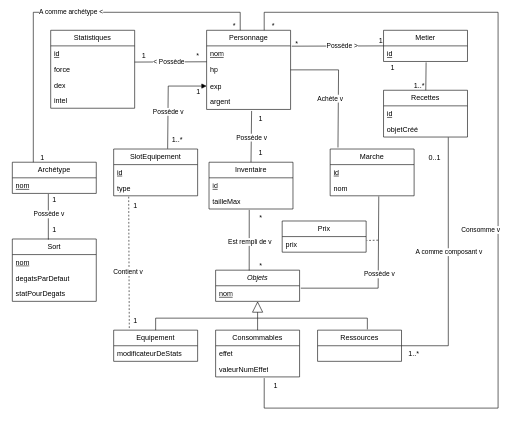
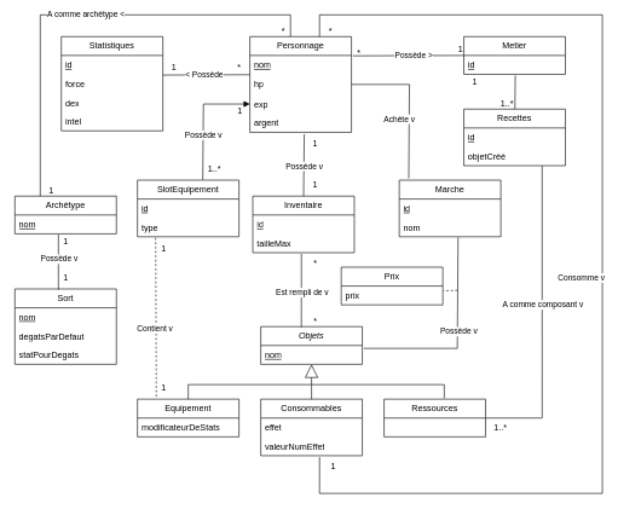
  <mxCell id="0" />
  <mxCell id="1" parent="0" />
  <mxCell id="2" value="Personnage" style="swimlane;fontStyle=0;childLayout=stackLayout;horizontal=1;startSize=26;fillColor=none;horizontalStack=0;resizeParent=1;resizeParentMax=0;resizeLast=0;collapsible=1;marginBottom=0;whiteSpace=wrap;html=1;" vertex="1" parent="1"><mxGeometry x="344" y="50" width="140" height="132" as="geometry" /></mxCell>
  <mxCell id="3" value="&lt;u&gt;nom&lt;/u&gt;" style="text;strokeColor=none;fillColor=none;align=left;verticalAlign=top;spacingLeft=4;spacingRight=4;overflow=hidden;rotatable=0;points=[[0,0.5],[1,0.5]];portConstraint=eastwest;whiteSpace=wrap;html=1;" vertex="1" parent="2"><mxGeometry y="26" width="140" height="26" as="geometry" /></mxCell>
  <mxCell id="4" value="hp" style="text;strokeColor=none;fillColor=none;align=left;verticalAlign=top;spacingLeft=4;spacingRight=4;overflow=hidden;rotatable=0;points=[[0,0.5],[1,0.5]];portConstraint=eastwest;whiteSpace=wrap;html=1;" vertex="1" parent="2"><mxGeometry y="52" width="140" height="28" as="geometry" /></mxCell>
  <mxCell id="5" value="exp" style="text;strokeColor=none;fillColor=none;align=left;verticalAlign=top;spacingLeft=4;spacingRight=4;overflow=hidden;rotatable=0;points=[[0,0.5],[1,0.5]];portConstraint=eastwest;whiteSpace=wrap;html=1;" vertex="1" parent="2"><mxGeometry y="80" width="140" height="26" as="geometry" /></mxCell>
  <mxCell id="6" value="argent" style="text;strokeColor=none;fillColor=none;align=left;verticalAlign=top;spacingLeft=4;spacingRight=4;overflow=hidden;rotatable=0;points=[[0,0.5],[1,0.5]];portConstraint=eastwest;whiteSpace=wrap;html=1;" vertex="1" parent="2"><mxGeometry y="106" width="140" height="26" as="geometry" /></mxCell>
  <mxCell id="7" value="Statistiques" style="swimlane;fontStyle=0;childLayout=stackLayout;horizontal=1;startSize=26;fillColor=none;horizontalStack=0;resizeParent=1;resizeParentMax=0;resizeLast=0;collapsible=1;marginBottom=0;whiteSpace=wrap;html=1;" vertex="1" parent="1"><mxGeometry x="84" y="50" width="140" height="130" as="geometry" /></mxCell>
  <mxCell id="8" value="&lt;u&gt;id&lt;/u&gt;" style="text;strokeColor=none;fillColor=none;align=left;verticalAlign=top;spacingLeft=4;spacingRight=4;overflow=hidden;rotatable=0;points=[[0,0.5],[1,0.5]];portConstraint=eastwest;whiteSpace=wrap;html=1;" vertex="1" parent="7"><mxGeometry y="26" width="140" height="26" as="geometry" /></mxCell>
  <mxCell id="9" value="force" style="text;strokeColor=none;fillColor=none;align=left;verticalAlign=top;spacingLeft=4;spacingRight=4;overflow=hidden;rotatable=0;points=[[0,0.5],[1,0.5]];portConstraint=eastwest;whiteSpace=wrap;html=1;" vertex="1" parent="7"><mxGeometry y="52" width="140" height="26" as="geometry" /></mxCell>
  <mxCell id="10" value="dex" style="text;strokeColor=none;fillColor=none;align=left;verticalAlign=top;spacingLeft=4;spacingRight=4;overflow=hidden;rotatable=0;points=[[0,0.5],[1,0.5]];portConstraint=eastwest;whiteSpace=wrap;html=1;" vertex="1" parent="7"><mxGeometry y="78" width="140" height="26" as="geometry" /></mxCell>
  <mxCell id="11" value="intel" style="text;strokeColor=none;fillColor=none;align=left;verticalAlign=top;spacingLeft=4;spacingRight=4;overflow=hidden;rotatable=0;points=[[0,0.5],[1,0.5]];portConstraint=eastwest;whiteSpace=wrap;html=1;" vertex="1" parent="7"><mxGeometry y="104" width="140" height="26" as="geometry" /></mxCell>
  <mxCell id="12" value="" style="endArrow=none;html=1;rounded=0;" edge="1" parent="1"><mxGeometry relative="1" as="geometry"><mxPoint x="224" y="103" as="sourcePoint" /><mxPoint x="344" y="102.5" as="targetPoint" /></mxGeometry></mxCell>
  <mxCell id="13" value="&amp;lt; Possède" style="edgeLabel;html=1;align=center;verticalAlign=middle;resizable=0;points=[];" connectable="0" vertex="1" parent="12"><mxGeometry x="-0.05" relative="1" as="geometry"><mxPoint as="offset" /></mxGeometry></mxCell>
  <mxCell id="14" value="1" style="text;html=1;align=center;verticalAlign=middle;resizable=0;points=[];autosize=1;strokeColor=none;fillColor=none;" vertex="1" parent="1"><mxGeometry x="224" y="78" width="30" height="30" as="geometry" /></mxCell>
  <mxCell id="15" value="*" style="text;html=1;align=center;verticalAlign=middle;resizable=0;points=[];autosize=1;strokeColor=none;fillColor=none;" vertex="1" parent="1"><mxGeometry x="314" y="78" width="30" height="30" as="geometry" /></mxCell>
  <mxCell id="16" value="Metier" style="swimlane;fontStyle=0;childLayout=stackLayout;horizontal=1;startSize=26;fillColor=none;horizontalStack=0;resizeParent=1;resizeParentMax=0;resizeLast=0;collapsible=1;marginBottom=0;whiteSpace=wrap;html=1;" vertex="1" parent="1"><mxGeometry x="639" y="50" width="140" height="52" as="geometry" /></mxCell>
  <mxCell id="17" value="&lt;u&gt;id&lt;/u&gt;" style="text;strokeColor=none;fillColor=none;align=left;verticalAlign=top;spacingLeft=4;spacingRight=4;overflow=hidden;rotatable=0;points=[[0,0.5],[1,0.5]];portConstraint=eastwest;whiteSpace=wrap;html=1;" vertex="1" parent="16"><mxGeometry y="26" width="140" height="26" as="geometry" /></mxCell>
  <mxCell id="18" value="" style="endArrow=none;html=1;rounded=0;entryX=0;entryY=0.5;entryDx=0;entryDy=0;exitX=1.014;exitY=0.019;exitDx=0;exitDy=0;exitPerimeter=0;" edge="1" parent="1" source="3" target="16"><mxGeometry relative="1" as="geometry"><mxPoint x="334" y="330" as="sourcePoint" /><mxPoint x="494" y="330" as="targetPoint" /><Array as="points" /></mxGeometry></mxCell>
  <mxCell id="19" value="1" style="resizable=0;html=1;whiteSpace=wrap;align=right;verticalAlign=bottom;" connectable="0" vertex="1" parent="18"><mxGeometry x="1" relative="1" as="geometry" /></mxCell>
  <mxCell id="20" value="Possède &amp;gt;" style="edgeLabel;html=1;align=center;verticalAlign=middle;resizable=0;points=[];" connectable="0" vertex="1" parent="18"><mxGeometry x="0.093" y="1" relative="1" as="geometry"><mxPoint as="offset" /></mxGeometry></mxCell>
  <mxCell id="21" value="*" style="text;html=1;align=center;verticalAlign=middle;resizable=0;points=[];autosize=1;strokeColor=none;fillColor=none;" vertex="1" parent="1"><mxGeometry x="479" y="58" width="30" height="30" as="geometry" /></mxCell>
  <mxCell id="22" value="Recettes" style="swimlane;fontStyle=0;childLayout=stackLayout;horizontal=1;startSize=26;fillColor=none;horizontalStack=0;resizeParent=1;resizeParentMax=0;resizeLast=0;collapsible=1;marginBottom=0;whiteSpace=wrap;html=1;" vertex="1" parent="1"><mxGeometry x="639" y="150" width="140" height="78" as="geometry" /></mxCell>
  <mxCell id="23" value="&lt;u&gt;id&lt;/u&gt;" style="text;strokeColor=none;fillColor=none;align=left;verticalAlign=top;spacingLeft=4;spacingRight=4;overflow=hidden;rotatable=0;points=[[0,0.5],[1,0.5]];portConstraint=eastwest;whiteSpace=wrap;html=1;" vertex="1" parent="22"><mxGeometry y="26" width="140" height="26" as="geometry" /></mxCell>
  <mxCell id="24" value="objetCréé" style="text;strokeColor=none;fillColor=none;align=left;verticalAlign=top;spacingLeft=4;spacingRight=4;overflow=hidden;rotatable=0;points=[[0,0.5],[1,0.5]];portConstraint=eastwest;whiteSpace=wrap;html=1;" vertex="1" parent="22"><mxGeometry y="52" width="140" height="26" as="geometry" /></mxCell>
  <mxCell id="25" value="" style="endArrow=none;html=1;rounded=0;exitX=0.507;exitY=1.058;exitDx=0;exitDy=0;exitPerimeter=0;" edge="1" parent="1" source="17" target="22"><mxGeometry relative="1" as="geometry"><mxPoint x="334" y="330" as="sourcePoint" /><mxPoint x="494" y="330" as="targetPoint" /></mxGeometry></mxCell>
  <mxCell id="26" value="1..*" style="resizable=0;html=1;whiteSpace=wrap;align=right;verticalAlign=bottom;" connectable="0" vertex="1" parent="25"><mxGeometry x="1" relative="1" as="geometry" /></mxCell>
  <mxCell id="27" value="1" style="text;html=1;align=center;verticalAlign=middle;resizable=0;points=[];autosize=1;strokeColor=none;fillColor=none;" vertex="1" parent="1"><mxGeometry x="639" y="98" width="30" height="30" as="geometry" /></mxCell>
  <mxCell id="28" value="&lt;i&gt;Objets&lt;/i&gt;" style="swimlane;fontStyle=0;childLayout=stackLayout;horizontal=1;startSize=26;fillColor=none;horizontalStack=0;resizeParent=1;resizeParentMax=0;resizeLast=0;collapsible=1;marginBottom=0;whiteSpace=wrap;html=1;" vertex="1" parent="1"><mxGeometry x="359" y="450" width="140" height="52" as="geometry" /></mxCell>
  <mxCell id="29" value="&lt;u&gt;nom&lt;/u&gt;" style="text;strokeColor=none;fillColor=none;align=left;verticalAlign=top;spacingLeft=4;spacingRight=4;overflow=hidden;rotatable=0;points=[[0,0.5],[1,0.5]];portConstraint=eastwest;whiteSpace=wrap;html=1;" vertex="1" parent="28"><mxGeometry y="26" width="140" height="26" as="geometry" /></mxCell>
  <mxCell id="30" value="Ressources" style="swimlane;fontStyle=0;childLayout=stackLayout;horizontal=1;startSize=26;fillColor=none;horizontalStack=0;resizeParent=1;resizeParentMax=0;resizeLast=0;collapsible=1;marginBottom=0;whiteSpace=wrap;html=1;" vertex="1" parent="1"><mxGeometry x="529" y="550" width="140" height="52" as="geometry" /></mxCell>
  <mxCell id="31" value="Consommables" style="swimlane;fontStyle=0;childLayout=stackLayout;horizontal=1;startSize=26;fillColor=none;horizontalStack=0;resizeParent=1;resizeParentMax=0;resizeLast=0;collapsible=1;marginBottom=0;whiteSpace=wrap;html=1;" vertex="1" parent="1"><mxGeometry x="359" y="550" width="140" height="78" as="geometry" /></mxCell>
  <mxCell id="32" value="effet" style="text;strokeColor=none;fillColor=none;align=left;verticalAlign=top;spacingLeft=4;spacingRight=4;overflow=hidden;rotatable=0;points=[[0,0.5],[1,0.5]];portConstraint=eastwest;whiteSpace=wrap;html=1;" vertex="1" parent="31"><mxGeometry y="26" width="140" height="26" as="geometry" /></mxCell>
  <mxCell id="33" value="valeurNumEffet" style="text;strokeColor=none;fillColor=none;align=left;verticalAlign=top;spacingLeft=4;spacingRight=4;overflow=hidden;rotatable=0;points=[[0,0.5],[1,0.5]];portConstraint=eastwest;whiteSpace=wrap;html=1;" vertex="1" parent="31"><mxGeometry y="52" width="140" height="26" as="geometry" /></mxCell>
  <mxCell id="34" value="Equipement" style="swimlane;fontStyle=0;childLayout=stackLayout;horizontal=1;startSize=26;fillColor=none;horizontalStack=0;resizeParent=1;resizeParentMax=0;resizeLast=0;collapsible=1;marginBottom=0;whiteSpace=wrap;html=1;" vertex="1" parent="1"><mxGeometry x="189" y="550" width="140" height="52" as="geometry" /></mxCell>
  <mxCell id="35" value="modificateurDeStats" style="text;strokeColor=none;fillColor=none;align=left;verticalAlign=top;spacingLeft=4;spacingRight=4;overflow=hidden;rotatable=0;points=[[0,0.5],[1,0.5]];portConstraint=eastwest;whiteSpace=wrap;html=1;" vertex="1" parent="34"><mxGeometry y="26" width="140" height="26" as="geometry" /></mxCell>
  <mxCell id="36" value="" style="endArrow=block;endSize=16;endFill=0;html=1;rounded=0;entryX=0.5;entryY=1;entryDx=0;entryDy=0;exitX=0.5;exitY=0;exitDx=0;exitDy=0;" edge="1" parent="1" source="34" target="28"><mxGeometry width="160" relative="1" as="geometry"><mxPoint x="249" y="530" as="sourcePoint" /><mxPoint x="429" y="430" as="targetPoint" /><Array as="points"><mxPoint x="259" y="530" /><mxPoint x="429" y="530" /></Array></mxGeometry></mxCell>
  <mxCell id="37" value="" style="endArrow=none;html=1;rounded=0;entryX=0.5;entryY=0;entryDx=0;entryDy=0;" edge="1" parent="1" target="31"><mxGeometry relative="1" as="geometry"><mxPoint x="429" y="530" as="sourcePoint" /><mxPoint x="429" y="430" as="targetPoint" /></mxGeometry></mxCell>
  <mxCell id="38" value="" style="resizable=0;html=1;whiteSpace=wrap;align=right;verticalAlign=bottom;" connectable="0" vertex="1" parent="37"><mxGeometry x="1" relative="1" as="geometry" /></mxCell>
  <mxCell id="39" value="" style="endArrow=none;html=1;rounded=0;entryX=0.593;entryY=-0.024;entryDx=0;entryDy=0;entryPerimeter=0;" edge="1" parent="1" target="30"><mxGeometry relative="1" as="geometry"><mxPoint x="429" y="530" as="sourcePoint" /><mxPoint x="429" y="430" as="targetPoint" /><Array as="points"><mxPoint x="612" y="530" /></Array></mxGeometry></mxCell>
  <mxCell id="40" value="" style="endArrow=none;html=1;rounded=0;exitX=0.771;exitY=1.019;exitDx=0;exitDy=0;exitPerimeter=0;entryX=1;entryY=0.5;entryDx=0;entryDy=0;" edge="1" parent="1" source="24" target="30"><mxGeometry relative="1" as="geometry"><mxPoint x="334" y="330" as="sourcePoint" /><mxPoint x="704" y="610" as="targetPoint" /><Array as="points"><mxPoint x="747" y="576" /></Array></mxGeometry></mxCell>
  <mxCell id="41" value="A comme composant v" style="edgeLabel;html=1;align=center;verticalAlign=middle;resizable=0;points=[];" connectable="0" vertex="1" parent="40"><mxGeometry x="-0.103" y="3" relative="1" as="geometry"><mxPoint x="-2" as="offset" /></mxGeometry></mxCell>
- <mxCell id="42" value="0..1" style="text;html=1;align=center;verticalAlign=middle;resizable=0;points=[];autosize=1;strokeColor=none;fillColor=none;" vertex="1" parent="1"><mxGeometry x="704" y="248" width="40" height="30" as="geometry" /></mxCell>
  <mxCell id="43" value="1..*" style="text;html=1;align=center;verticalAlign=middle;resizable=0;points=[];autosize=1;strokeColor=none;fillColor=none;" vertex="1" parent="1"><mxGeometry x="669" y="574" width="40" height="30" as="geometry" /></mxCell>
  <mxCell id="44" value="Inventaire" style="swimlane;fontStyle=0;childLayout=stackLayout;horizontal=1;startSize=26;fillColor=none;horizontalStack=0;resizeParent=1;resizeParentMax=0;resizeLast=0;collapsible=1;marginBottom=0;whiteSpace=wrap;html=1;" vertex="1" parent="1"><mxGeometry x="348" y="270" width="140" height="78" as="geometry" /></mxCell>
  <mxCell id="45" value="&lt;u&gt;id&lt;/u&gt;" style="text;strokeColor=none;fillColor=none;align=left;verticalAlign=top;spacingLeft=4;spacingRight=4;overflow=hidden;rotatable=0;points=[[0,0.5],[1,0.5]];portConstraint=eastwest;whiteSpace=wrap;html=1;" vertex="1" parent="44"><mxGeometry y="26" width="140" height="26" as="geometry" /></mxCell>
  <mxCell id="46" value="tailleMax" style="text;strokeColor=none;fillColor=none;align=left;verticalAlign=top;spacingLeft=4;spacingRight=4;overflow=hidden;rotatable=0;points=[[0,0.5],[1,0.5]];portConstraint=eastwest;whiteSpace=wrap;html=1;" vertex="1" parent="44"><mxGeometry y="52" width="140" height="26" as="geometry" /></mxCell>
  <mxCell id="47" value="" style="endArrow=none;html=1;rounded=0;entryX=0.5;entryY=0;entryDx=0;entryDy=0;exitX=0;exitY=0.083;exitDx=0;exitDy=0;exitPerimeter=0;" edge="1" parent="1" source="50" target="44"><mxGeometry relative="1" as="geometry"><mxPoint x="418" y="160" as="sourcePoint" /><mxPoint x="494" y="330" as="targetPoint" /></mxGeometry></mxCell>
  <mxCell id="48" value="Possède v" style="edgeLabel;html=1;align=center;verticalAlign=middle;resizable=0;points=[];" connectable="0" vertex="1" parent="47"><mxGeometry x="0.034" y="1" relative="1" as="geometry"><mxPoint x="-1" as="offset" /></mxGeometry></mxCell>
  <mxCell id="49" value="1" style="text;html=1;align=center;verticalAlign=middle;resizable=0;points=[];autosize=1;strokeColor=none;fillColor=none;" vertex="1" parent="1"><mxGeometry x="419" y="240" width="30" height="30" as="geometry" /></mxCell>
  <mxCell id="50" value="1" style="text;html=1;align=center;verticalAlign=middle;resizable=0;points=[];autosize=1;strokeColor=none;fillColor=none;" vertex="1" parent="1"><mxGeometry x="419" y="182" width="30" height="30" as="geometry" /></mxCell>
  <mxCell id="51" value="" style="endArrow=none;html=1;rounded=0;exitX=0.479;exitY=1.058;exitDx=0;exitDy=0;exitPerimeter=0;entryX=0.4;entryY=0.01;entryDx=0;entryDy=0;entryPerimeter=0;" edge="1" parent="1" source="46" target="28"><mxGeometry relative="1" as="geometry"><mxPoint x="414" y="340" as="sourcePoint" /><mxPoint x="494" y="330" as="targetPoint" /></mxGeometry></mxCell>
  <mxCell id="52" value="Est rempli de v" style="edgeLabel;html=1;align=center;verticalAlign=middle;resizable=0;points=[];" connectable="0" vertex="1" parent="51"><mxGeometry x="0.04" relative="1" as="geometry"><mxPoint as="offset" /></mxGeometry></mxCell>
  <mxCell id="53" value="*" style="text;html=1;align=center;verticalAlign=middle;resizable=0;points=[];autosize=1;strokeColor=none;fillColor=none;" vertex="1" parent="1"><mxGeometry x="419" y="428" width="30" height="30" as="geometry" /></mxCell>
  <mxCell id="54" value="*" style="text;html=1;align=center;verticalAlign=middle;resizable=0;points=[];autosize=1;strokeColor=none;fillColor=none;" vertex="1" parent="1"><mxGeometry x="419" y="348" width="30" height="30" as="geometry" /></mxCell>
  <mxCell id="55" value="Archétype" style="swimlane;fontStyle=0;childLayout=stackLayout;horizontal=1;startSize=26;fillColor=none;horizontalStack=0;resizeParent=1;resizeParentMax=0;resizeLast=0;collapsible=1;marginBottom=0;whiteSpace=wrap;html=1;" vertex="1" parent="1"><mxGeometry y="270" width="140" height="52" as="geometry" x="20" /></mxCell>
  <mxCell id="56" value="&lt;u&gt;nom&lt;/u&gt;" style="text;strokeColor=none;fillColor=none;align=left;verticalAlign=top;spacingLeft=4;spacingRight=4;overflow=hidden;rotatable=0;points=[[0,0.5],[1,0.5]];portConstraint=eastwest;whiteSpace=wrap;html=1;" vertex="1" parent="55"><mxGeometry y="26" width="140" height="26" as="geometry" /></mxCell>
  <mxCell id="57" value="Sort" style="swimlane;fontStyle=0;childLayout=stackLayout;horizontal=1;startSize=26;fillColor=none;horizontalStack=0;resizeParent=1;resizeParentMax=0;resizeLast=0;collapsible=1;marginBottom=0;whiteSpace=wrap;html=1;" vertex="1" parent="1"><mxGeometry y="398" width="140" height="104" as="geometry" x="20" /></mxCell>
  <mxCell id="58" value="&lt;u&gt;nom&lt;/u&gt;" style="text;strokeColor=none;fillColor=none;align=left;verticalAlign=top;spacingLeft=4;spacingRight=4;overflow=hidden;rotatable=0;points=[[0,0.5],[1,0.5]];portConstraint=eastwest;whiteSpace=wrap;html=1;" vertex="1" parent="57"><mxGeometry y="26" width="140" height="26" as="geometry" /></mxCell>
  <mxCell id="59" value="degatsParDefaut" style="text;strokeColor=none;fillColor=none;align=left;verticalAlign=top;spacingLeft=4;spacingRight=4;overflow=hidden;rotatable=0;points=[[0,0.5],[1,0.5]];portConstraint=eastwest;whiteSpace=wrap;html=1;" vertex="1" parent="57"><mxGeometry y="52" width="140" height="26" as="geometry" /></mxCell>
  <mxCell id="60" value="statPourDegats" style="text;strokeColor=none;fillColor=none;align=left;verticalAlign=top;spacingLeft=4;spacingRight=4;overflow=hidden;rotatable=0;points=[[0,0.5],[1,0.5]];portConstraint=eastwest;whiteSpace=wrap;html=1;" vertex="1" parent="57"><mxGeometry y="78" width="140" height="26" as="geometry" /></mxCell>
  <mxCell id="61" value="" style="endArrow=none;html=1;rounded=0;exitX=0.429;exitY=1.038;exitDx=0;exitDy=0;exitPerimeter=0;entryX=0.429;entryY=0.01;entryDx=0;entryDy=0;entryPerimeter=0;" edge="1" parent="1" source="56" target="57"><mxGeometry relative="1" as="geometry"><mxPoint x="330" y="390" as="sourcePoint" /><mxPoint x="490" y="390" as="targetPoint" /></mxGeometry></mxCell>
  <mxCell id="62" value="Possède v" style="edgeLabel;html=1;align=center;verticalAlign=middle;resizable=0;points=[];" connectable="0" vertex="1" parent="61"><mxGeometry x="-0.106" relative="1" as="geometry"><mxPoint as="offset" /></mxGeometry></mxCell>
  <mxCell id="63" value="A comme archétype &amp;lt;" style="endArrow=none;html=1;rounded=0;exitX=0.25;exitY=0;exitDx=0;exitDy=0;" edge="1" parent="1" source="55"><mxGeometry relative="1" as="geometry"><mxPoint x="330" y="390" as="sourcePoint" /><mxPoint x="400" y="50" as="targetPoint" /><Array as="points"><mxPoint x="55" y="20" /><mxPoint x="400" y="20" /></Array></mxGeometry></mxCell>
  <mxCell id="64" value="1" style="text;html=1;align=center;verticalAlign=middle;resizable=0;points=[];autosize=1;strokeColor=none;fillColor=none;" vertex="1" parent="1"><mxGeometry x="55" y="248" width="30" height="30" as="geometry" /></mxCell>
  <mxCell id="65" value="*" style="text;html=1;align=center;verticalAlign=middle;resizable=0;points=[];autosize=1;strokeColor=none;fillColor=none;" vertex="1" parent="1"><mxGeometry x="375" y="28" width="30" height="30" as="geometry" /></mxCell>
  <mxCell id="66" value="1" style="text;html=1;align=center;verticalAlign=middle;resizable=0;points=[];autosize=1;strokeColor=none;fillColor=none;" vertex="1" parent="1"><mxGeometry x="75" y="368" width="30" height="30" as="geometry" /></mxCell>
  <mxCell id="67" value="1" style="text;html=1;align=center;verticalAlign=middle;resizable=0;points=[];autosize=1;strokeColor=none;fillColor=none;" vertex="1" parent="1"><mxGeometry x="75" y="318" width="30" height="30" as="geometry" /></mxCell>
  <mxCell id="68" value="" style="endArrow=none;html=1;rounded=0;exitX=0.579;exitY=1.077;exitDx=0;exitDy=0;exitPerimeter=0;" edge="1" parent="1" source="33"><mxGeometry relative="1" as="geometry"><mxPoint x="330" y="360" as="sourcePoint" /><mxPoint x="440" y="50" as="targetPoint" /><Array as="points"><mxPoint x="440" y="680" /><mxPoint x="830" y="680" /><mxPoint x="830" y="20" /><mxPoint x="440" y="20" /></Array></mxGeometry></mxCell>
  <mxCell id="69" value="Consomme v" style="edgeLabel;html=1;align=center;verticalAlign=middle;resizable=0;points=[];" connectable="0" vertex="1" parent="68"><mxGeometry x="-0.043" y="-3" relative="1" as="geometry"><mxPoint x="-33" y="-10" as="offset" /></mxGeometry></mxCell>
  <mxCell id="70" value="SlotEquipement" style="swimlane;fontStyle=0;childLayout=stackLayout;horizontal=1;startSize=26;fillColor=none;horizontalStack=0;resizeParent=1;resizeParentMax=0;resizeLast=0;collapsible=1;marginBottom=0;whiteSpace=wrap;html=1;" vertex="1" parent="1"><mxGeometry x="189" y="248" width="140" height="78" as="geometry" /></mxCell>
  <mxCell id="71" value="&lt;u&gt;id&lt;/u&gt;" style="text;strokeColor=none;fillColor=none;align=left;verticalAlign=top;spacingLeft=4;spacingRight=4;overflow=hidden;rotatable=0;points=[[0,0.5],[1,0.5]];portConstraint=eastwest;whiteSpace=wrap;html=1;" vertex="1" parent="70"><mxGeometry y="26" width="140" height="26" as="geometry" /></mxCell>
  <mxCell id="72" value="type" style="text;strokeColor=none;fillColor=none;align=left;verticalAlign=top;spacingLeft=4;spacingRight=4;overflow=hidden;rotatable=0;points=[[0,0.5],[1,0.5]];portConstraint=eastwest;whiteSpace=wrap;html=1;" vertex="1" parent="70"><mxGeometry y="52" width="140" height="26" as="geometry" /></mxCell>
  <mxCell id="73" value="" style="endArrow=block;html=1;rounded=0;exitX=0.643;exitY=-0.006;exitDx=0;exitDy=0;exitPerimeter=0;entryX=0;entryY=0.5;entryDx=0;entryDy=0;" edge="1" parent="1" source="70" target="5"><mxGeometry relative="1" as="geometry"><mxPoint x="330" y="370" as="sourcePoint" /><mxPoint x="490" y="370" as="targetPoint" /><Array as="points"><mxPoint x="280" y="143" /></Array></mxGeometry></mxCell>
  <mxCell id="74" value="Possède v" style="edgeLabel;html=1;align=center;verticalAlign=middle;resizable=0;points=[];" connectable="0" vertex="1" parent="73"><mxGeometry x="-0.264" relative="1" as="geometry"><mxPoint as="offset" /></mxGeometry></mxCell>
  <mxCell id="75" value="" style="endArrow=none;html=1;rounded=0;exitX=0.179;exitY=1.058;exitDx=0;exitDy=0;exitPerimeter=0;entryX=0.186;entryY=-0.058;entryDx=0;entryDy=0;entryPerimeter=0;dashed=1;" edge="1" parent="1" source="72" target="34"><mxGeometry relative="1" as="geometry"><mxPoint x="330" y="370" as="sourcePoint" /><mxPoint x="490" y="370" as="targetPoint" /></mxGeometry></mxCell>
  <mxCell id="76" value="Contient v" style="edgeLabel;html=1;align=center;verticalAlign=middle;resizable=0;points=[];" connectable="0" vertex="1" parent="75"><mxGeometry x="0.138" y="-2" relative="1" as="geometry"><mxPoint as="offset" /></mxGeometry></mxCell>
  <mxCell id="77" value="1" style="text;html=1;align=center;verticalAlign=middle;resizable=0;points=[];autosize=1;strokeColor=none;fillColor=none;" vertex="1" parent="1"><mxGeometry x="210" y="328" width="30" height="30" as="geometry" /></mxCell>
  <mxCell id="78" value="1" style="text;html=1;align=center;verticalAlign=middle;resizable=0;points=[];autosize=1;strokeColor=none;fillColor=none;" vertex="1" parent="1"><mxGeometry x="210" y="520" width="30" height="30" as="geometry" /></mxCell>
  <mxCell id="79" value="1..*" style="text;html=1;align=center;verticalAlign=middle;resizable=0;points=[];autosize=1;strokeColor=none;fillColor=none;" vertex="1" parent="1"><mxGeometry x="275" y="218" width="40" height="30" as="geometry" /></mxCell>
  <mxCell id="80" value="1" style="text;html=1;align=center;verticalAlign=middle;resizable=0;points=[];autosize=1;strokeColor=none;fillColor=none;" vertex="1" parent="1"><mxGeometry x="315" y="138" width="30" height="30" as="geometry" /></mxCell>
  <mxCell id="81" value="Marche" style="swimlane;fontStyle=0;childLayout=stackLayout;horizontal=1;startSize=26;fillColor=none;horizontalStack=0;resizeParent=1;resizeParentMax=0;resizeLast=0;collapsible=1;marginBottom=0;whiteSpace=wrap;html=1;" vertex="1" parent="1"><mxGeometry x="550" y="248" width="140" height="78" as="geometry" /></mxCell>
  <mxCell id="82" value="&lt;u&gt;id&lt;/u&gt;" style="text;strokeColor=none;fillColor=none;align=left;verticalAlign=top;spacingLeft=4;spacingRight=4;overflow=hidden;rotatable=0;points=[[0,0.5],[1,0.5]];portConstraint=eastwest;whiteSpace=wrap;html=1;" vertex="1" parent="81"><mxGeometry y="26" width="140" height="26" as="geometry" /></mxCell>
  <mxCell id="83" value="nom" style="text;strokeColor=none;fillColor=none;align=left;verticalAlign=top;spacingLeft=4;spacingRight=4;overflow=hidden;rotatable=0;points=[[0,0.5],[1,0.5]];portConstraint=eastwest;whiteSpace=wrap;html=1;" vertex="1" parent="81"><mxGeometry y="52" width="140" height="26" as="geometry" /></mxCell>
  <mxCell id="84" value="" style="endArrow=none;html=1;rounded=0;entryX=1.014;entryY=0.154;entryDx=0;entryDy=0;entryPerimeter=0;exitX=0.579;exitY=1.038;exitDx=0;exitDy=0;exitPerimeter=0;" edge="1" parent="1" source="83" target="29"><mxGeometry relative="1" as="geometry"><mxPoint x="330" y="470" as="sourcePoint" /><mxPoint x="490" y="470" as="targetPoint" /><Array as="points"><mxPoint x="630" y="480" /></Array></mxGeometry></mxCell>
  <mxCell id="85" value="Possède v" style="edgeLabel;html=1;align=center;verticalAlign=middle;resizable=0;points=[];" connectable="0" vertex="1" parent="84"><mxGeometry x="-0.075" y="1" relative="1" as="geometry"><mxPoint as="offset" /></mxGeometry></mxCell>
  <mxCell id="86" value="" style="endArrow=none;html=1;rounded=0;exitX=1;exitY=0.5;exitDx=0;exitDy=0;entryX=0.093;entryY=-0.032;entryDx=0;entryDy=0;entryPerimeter=0;" edge="1" parent="1" source="4" target="81"><mxGeometry relative="1" as="geometry"><mxPoint x="330" y="340" as="sourcePoint" /><mxPoint x="490" y="340" as="targetPoint" /><Array as="points"><mxPoint x="564" y="116" /></Array></mxGeometry></mxCell>
  <mxCell id="87" value="Achète v" style="edgeLabel;html=1;align=center;verticalAlign=middle;resizable=0;points=[];" connectable="0" vertex="1" parent="86"><mxGeometry x="0.087" y="-1" relative="1" as="geometry"><mxPoint x="-13" y="14" as="offset" /></mxGeometry></mxCell>
  <mxCell id="88" value="Prix" style="swimlane;fontStyle=0;childLayout=stackLayout;horizontal=1;startSize=26;fillColor=none;horizontalStack=0;resizeParent=1;resizeParentMax=0;resizeLast=0;collapsible=1;marginBottom=0;whiteSpace=wrap;html=1;" vertex="1" parent="1"><mxGeometry x="470" y="368" width="140" height="52" as="geometry" /></mxCell>
  <mxCell id="89" value="prix" style="text;strokeColor=none;fillColor=none;align=left;verticalAlign=top;spacingLeft=4;spacingRight=4;overflow=hidden;rotatable=0;points=[[0,0.5],[1,0.5]];portConstraint=eastwest;whiteSpace=wrap;html=1;" vertex="1" parent="88"><mxGeometry y="26" width="140" height="26" as="geometry" /></mxCell>
  <mxCell id="90" value="" style="endArrow=none;dashed=1;html=1;rounded=0;entryX=1.007;entryY=0.25;entryDx=0;entryDy=0;entryPerimeter=0;" edge="1" parent="1" target="89"><mxGeometry width="50" height="50" relative="1" as="geometry"><mxPoint x="630" y="400" as="sourcePoint" /><mxPoint x="440" y="310" as="targetPoint" /></mxGeometry></mxCell>
  <mxCell id="91" value="1" style="text;html=1;align=center;verticalAlign=middle;resizable=0;points=[];autosize=1;strokeColor=none;fillColor=none;" vertex="1" parent="1"><mxGeometry x="444" y="628" width="30" height="30" as="geometry" /></mxCell>
  <mxCell id="92" value="*" style="text;html=1;align=center;verticalAlign=middle;resizable=0;points=[];autosize=1;strokeColor=none;fillColor=none;" vertex="1" parent="1"><mxGeometry x="440" y="28" width="30" height="30" as="geometry" /></mxCell>
